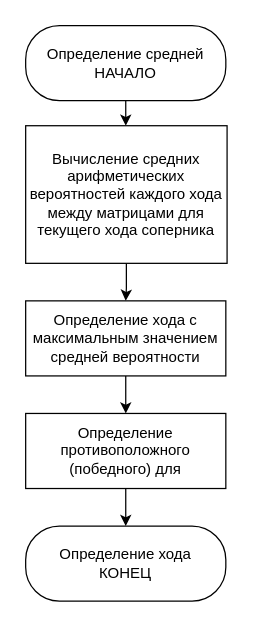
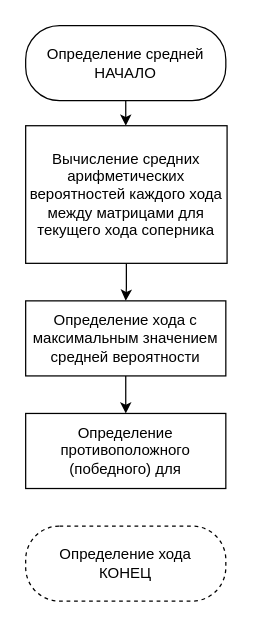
  <mxCell id="0" />
  <mxCell id="1" parent="0" />
  <mxCell id="2" value="" style="edgeStyle=orthogonalEdgeStyle;rounded=0;orthogonalLoop=1;jettySize=auto;html=1;" parent="1" source="3" target="5" edge="1"><mxGeometry relative="1" as="geometry" /></mxCell>
  <mxCell id="3" value="Определение средней&lt;br&gt;&lt;div&gt;НАЧАЛО&lt;/div&gt;" style="rounded=1;whiteSpace=wrap;html=1;fillColor=default;strokeColor=default;fontColor=default;arcSize=45;absoluteArcSize=0;labelBackgroundColor=none;" parent="1" vertex="1"><mxGeometry x="20" y="20" width="160" height="60" as="geometry" /></mxCell>
  <mxCell id="4" value="" style="edgeStyle=orthogonalEdgeStyle;rounded=0;orthogonalLoop=1;jettySize=auto;html=1;" parent="1" source="5" target="7" edge="1"><mxGeometry relative="1" as="geometry" /></mxCell>
  <mxCell id="5" value="Вычисление средних арифметических вероятностей каждого хода между матрицами для текущего хода соперника" style="rounded=0;whiteSpace=wrap;html=1;" parent="1" vertex="1"><mxGeometry x="20" y="100" width="161" height="110" as="geometry" /></mxCell>
  <mxCell id="6" value="" style="edgeStyle=orthogonalEdgeStyle;rounded=0;orthogonalLoop=1;jettySize=auto;html=1;" parent="1" source="7" target="9" edge="1"><mxGeometry relative="1" as="geometry" /></mxCell>
  <mxCell id="7" value="Определение хода с максимальным значением средней вероятности" style="whiteSpace=wrap;html=1;rounded=0;" parent="1" vertex="1"><mxGeometry x="20" y="240" width="160" height="60" as="geometry" /></mxCell>
- <mxCell id="8" value="" style="edgeStyle=orthogonalEdgeStyle;rounded=0;orthogonalLoop=1;jettySize=auto;html=1;" parent="1" source="9" target="10" edge="1"><mxGeometry relative="1" as="geometry" /></mxCell>
  <mxCell id="9" value="Определение противоположного (победного) для" style="whiteSpace=wrap;html=1;rounded=0;" parent="1" vertex="1"><mxGeometry x="20" y="330" width="160" height="60" as="geometry" /></mxCell>
- <mxCell id="10" value="Определение хода&lt;br&gt;&lt;div&gt;КОНЕЦ&lt;br&gt;&lt;/div&gt;" style="rounded=1;whiteSpace=wrap;html=1;fillColor=default;strokeColor=default;fontColor=default;arcSize=45;absoluteArcSize=0;labelBackgroundColor=none;" parent="1" vertex="1"><mxGeometry x="20" y="420" width="160" height="60" as="geometry" /></mxCell>
+ <mxCell id="10" value="Определение хода&lt;br&gt;&lt;div&gt;КОНЕЦ&lt;br&gt;&lt;/div&gt;" style="rounded=1;whiteSpace=wrap;html=1;fillColor=default;strokeColor=default;fontColor=default;arcSize=45;absoluteArcSize=0;labelBackgroundColor=none;dashed=1;" parent="1" vertex="1"><mxGeometry x="20" y="420" width="160" height="60" as="geometry" /></mxCell>
